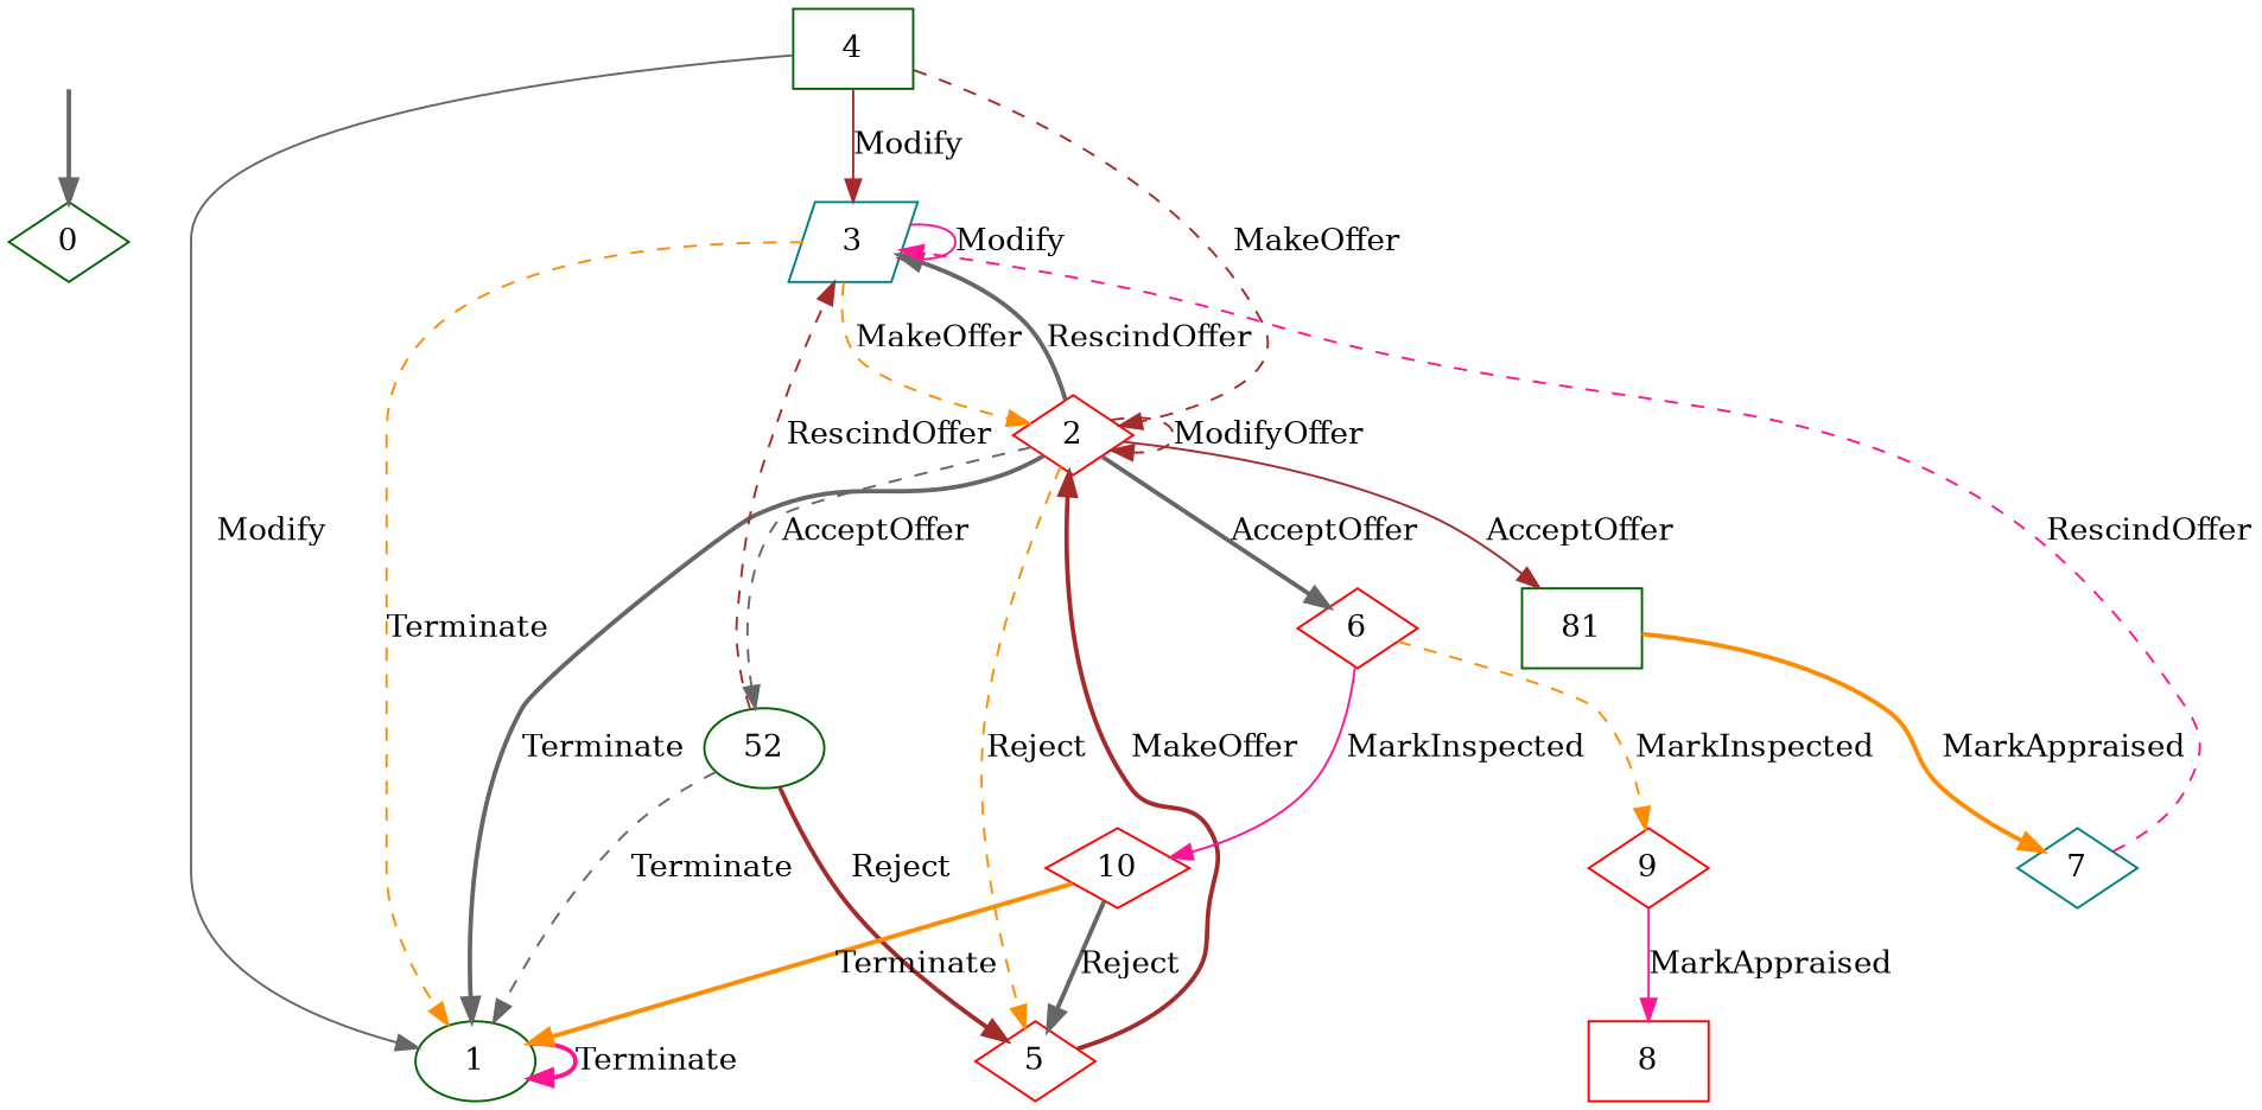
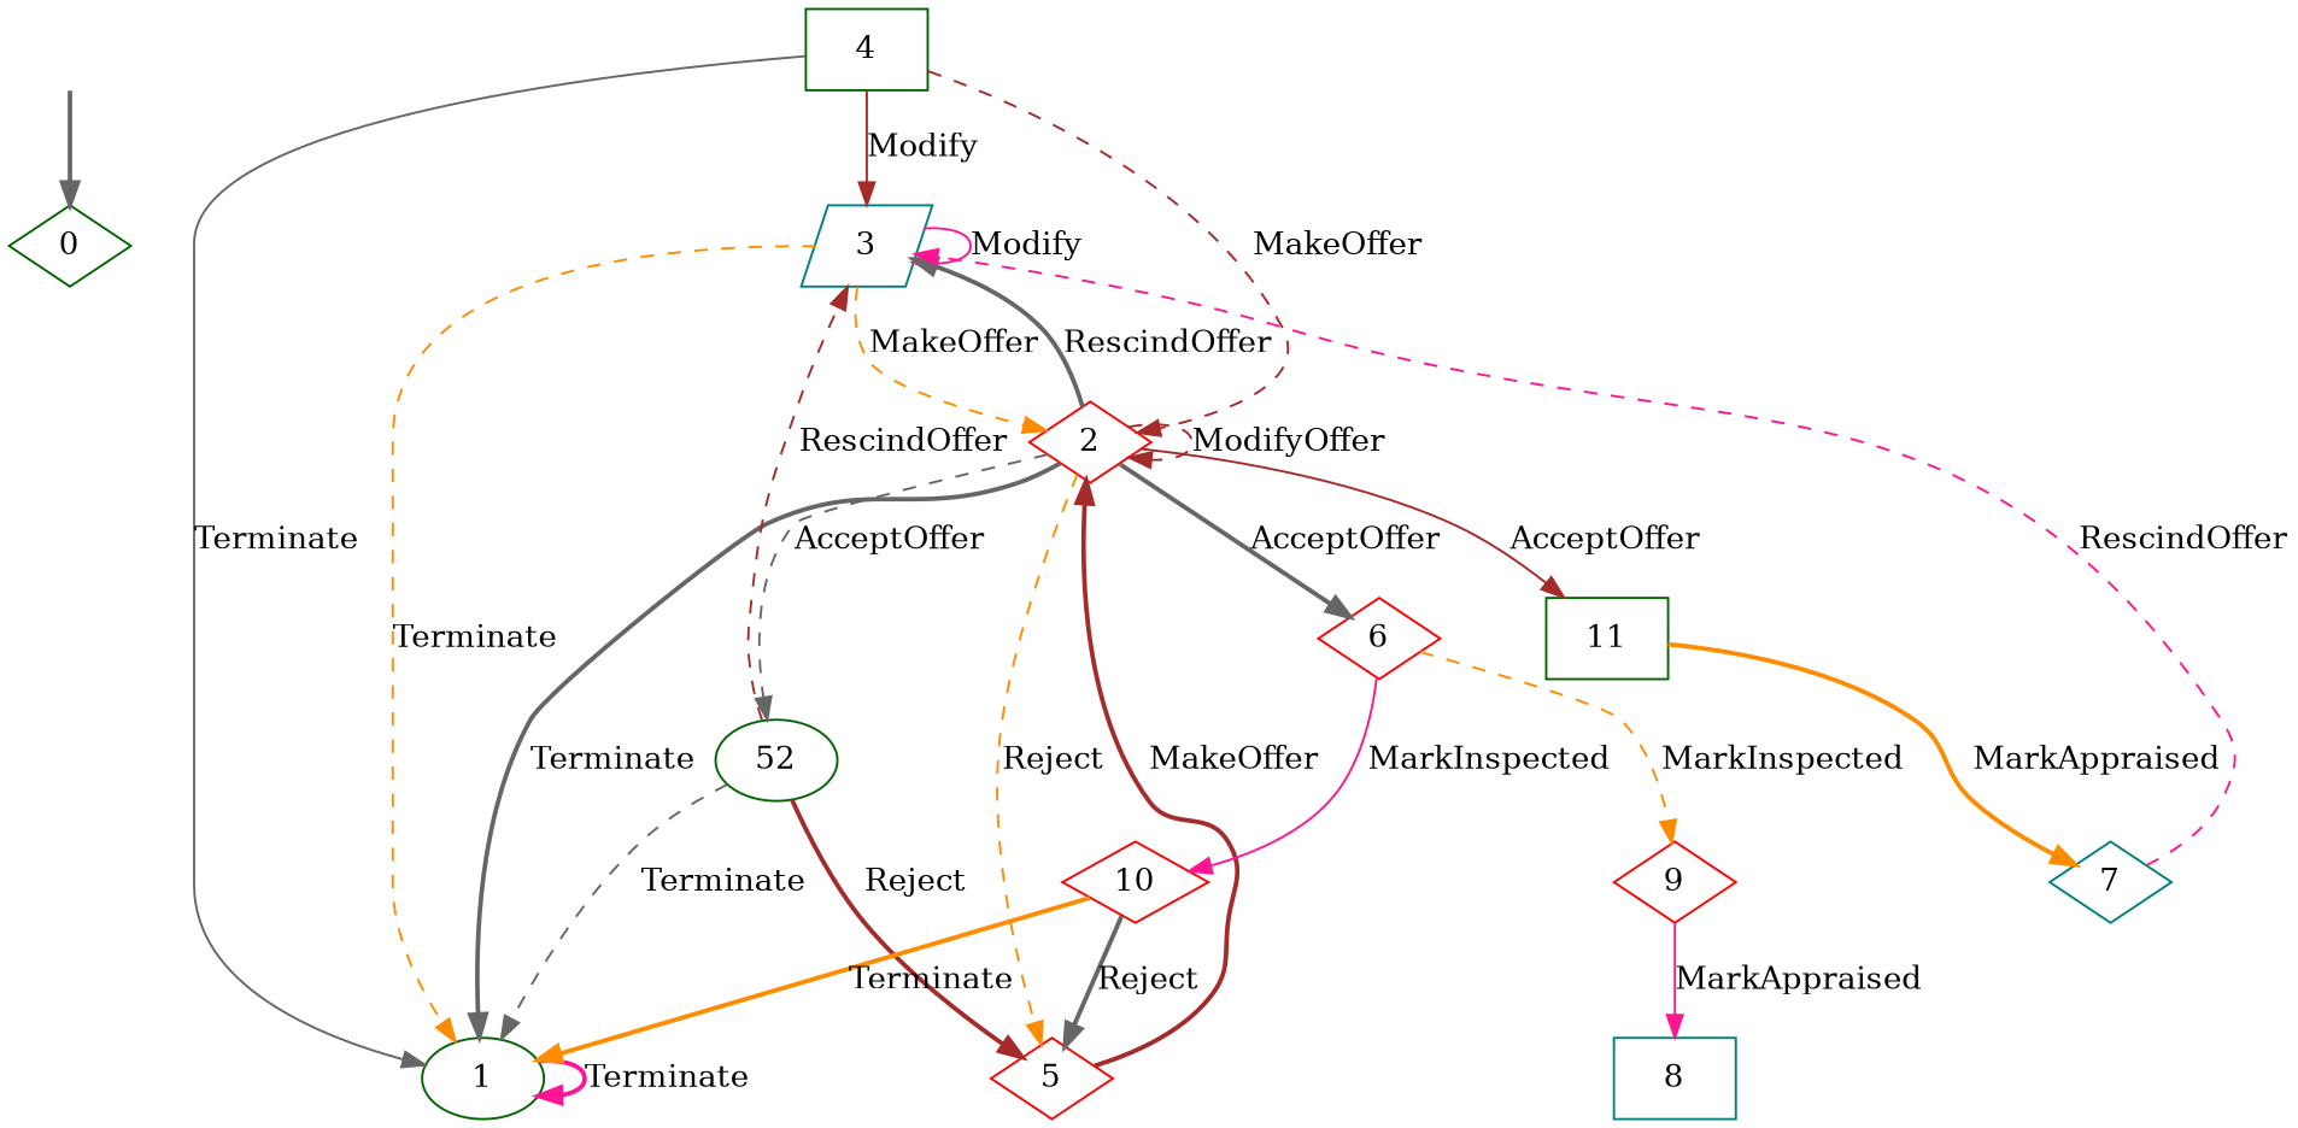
  digraph {
    rankdir=TB
    node [color=darkgreen shape=diamond]
    edge [color=gray40 style=bold]
    "" [shape=plaintext]
    n2 [label=0]
    n3 [label=4 shape=box]
    n4 [color=teal label=3 shape=parallelogram]
    n5 [color=red label=2]
    n6 [label=1 shape=ellipse]
    n7 [color=red label=5]
    n8 [color=red label=6]
-   n9 [label=81 shape=box]
+   n9 [label=11 shape=box]
    n10 [label=52 shape=ellipse]
    n11 [color=red label=10]
    n12 [color=teal label=7]
    n13 [color=red label=9]
-   n14 [color=red label=8 shape=box]
+   n14 [color=teal label=8 shape=box]
    "" -> n2
    n3 -> n4 [color=brown label=Modify style=solid]
    n3 -> n5 [color=brown label=MakeOffer style=dashed]
-   n3 -> n6 [label=Modify style=solid]
+   n3 -> n6 [label=Terminate style=solid]
    n4 -> n4 [color=deeppink label=Modify style=solid]
    n4 -> n5 [color=darkorange label=MakeOffer style=dashed]
    n4 -> n6 [color=darkorange label=Terminate style=dashed]
    n5 -> n4 [label=RescindOffer]
    n5 -> n5 [color=brown label=ModifyOffer style=dashed]
    n5 -> n6 [label=Terminate]
    n5 -> n7 [color=darkorange label=Reject style=dashed]
    n5 -> n8 [label=AcceptOffer]
    n5 -> n9 [color=brown label=AcceptOffer style=solid]
    n5 -> n10 [label=AcceptOffer style=dashed]
    n6 -> n6 [color=deeppink label=Terminate]
    n7 -> n5 [color=brown label=MakeOffer]
    n8 -> n11 [color=deeppink label=MarkInspected style=solid]
    n8 -> n13 [color=darkorange label=MarkInspected style=dashed]
    n9 -> n12 [color=darkorange label=MarkAppraised]
    n10 -> n4 [color=brown label=RescindOffer style=dashed]
    n10 -> n6 [label=Terminate style=dashed]
    n10 -> n7 [color=brown label=Reject]
    n11 -> n6 [color=darkorange label=Terminate]
    n11 -> n7 [label=Reject]
    n12 -> n4 [color=deeppink label=RescindOffer style=dashed]
    n13 -> n14 [color=deeppink label=MarkAppraised style=solid]
  }
